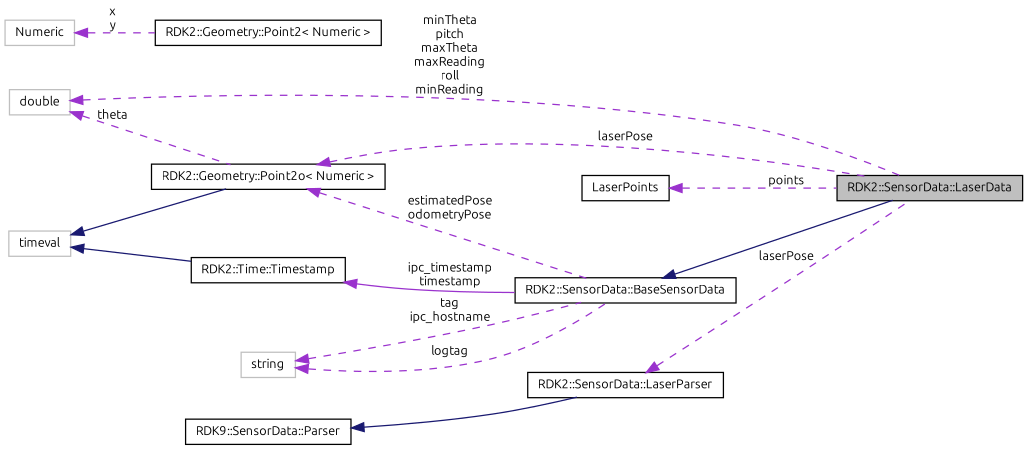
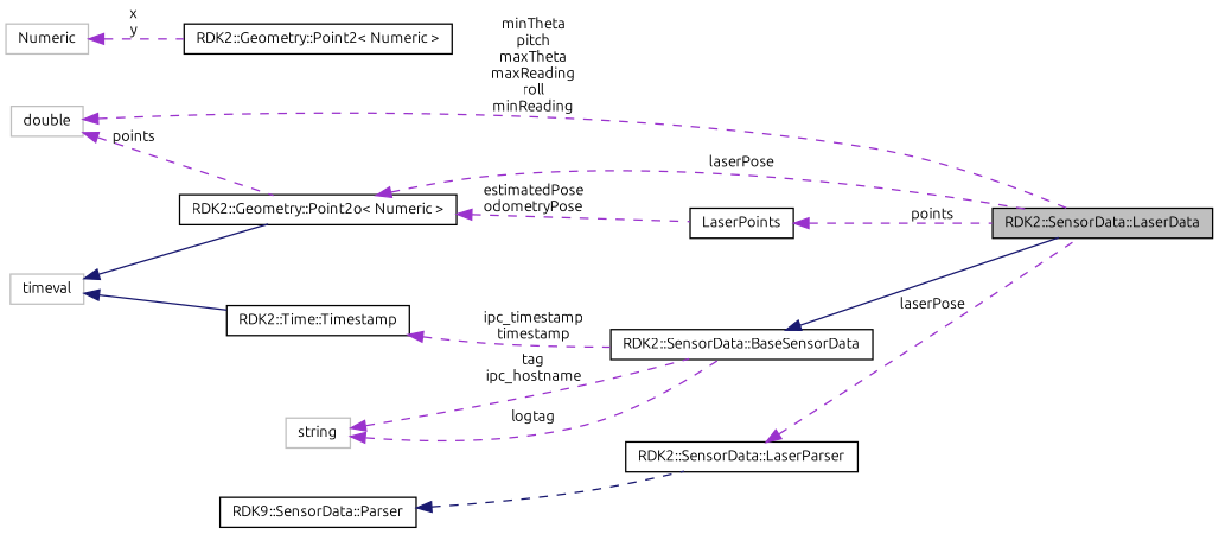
  digraph {
    fontname=Ubuntu
    rankdir=LR
    node [color=black fillcolor=white fontname=Ubuntu fontsize=10 shape=record style=filled]
    edge [color=darkorchid3 dir=back fontname=Ubuntu fontsize=10 labelfontname="FreeSans.ttf" labelfontsize=10 style=dashed]
    n1 [fillcolor=grey75 fontcolor=black height=0.2 label="RDK2::SensorData::LaserData" width=0.4]
    n2 [height=0.2 label="RDK2::SensorData::BaseSensorData" width=0.4]
    n3 [height=0.2 label="RDK2::Geometry::Point2o\< Numeric \>" width=0.4]
    n4 [height=0.2 label="RDK2::Geometry::Point2\< Numeric \>" width=0.4]
    n5 [color=grey75 height=0.2 label=Numeric width=0.4]
    n6 [color=grey75 height=0.2 label=double width=0.4]
    n7 [color=grey75 height=0.2 label=string width=0.4]
    n8 [height=0.2 label="RDK2::Time::Timestamp" width=0.4]
    n9 [color=grey75 height=0.2 label=timeval width=0.4]
    n10 [height=0.2 label="RDK2::SensorData::LaserParser" width=0.4]
    n11 [height=0.2 label="RDK9::SensorData::Parser" width=0.4]
    n12 [height=0.2 label=LaserPoints width=0.4]
    n2 -> n1 [color=midnightblue style=solid]
    n3 -> n1 [label=laserPose]
-   n3 -> n2 [label="estimatedPose\nodometryPose"]
+   n3 -> n12 [label="estimatedPose\nodometryPose"]
    n5 -> n4 [label="x\ny"]
    n6 -> n1 [label="minTheta\npitch\nmaxTheta\nmaxReading\nroll\nminReading"]
-   n6 -> n3 [label=theta]
+   n6 -> n3 [label=points]
    n7 -> n2 [label="tag\nipc_hostname"]
    n7 -> n2 [label=logtag]
-   n8 -> n2 [label="ipc_timestamp\ntimestamp" style=solid]
+   n8 -> n2 [label="ipc_timestamp\ntimestamp"]
    n9 -> n3 [color=midnightblue style=solid]
    n9 -> n8 [color=midnightblue style=solid]
    n10 -> n1 [label=laserPose]
-   n11 -> n10 [color=midnightblue style=solid]
+   n11 -> n10 [color=midnightblue]
    n12 -> n1 [label=points]
  }
